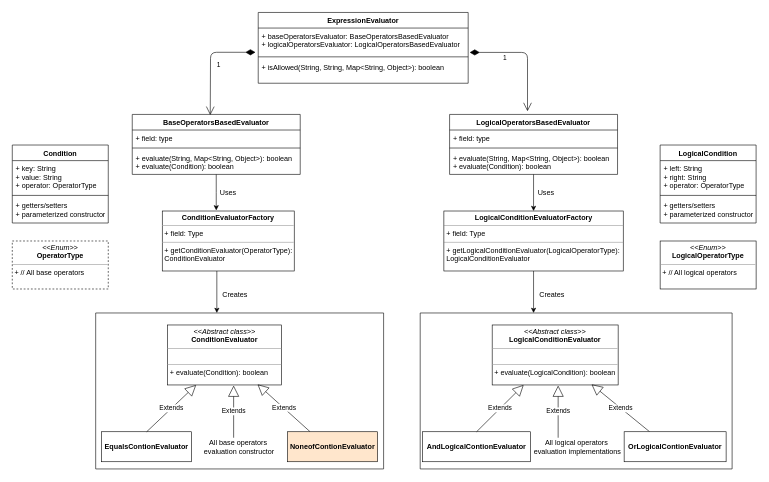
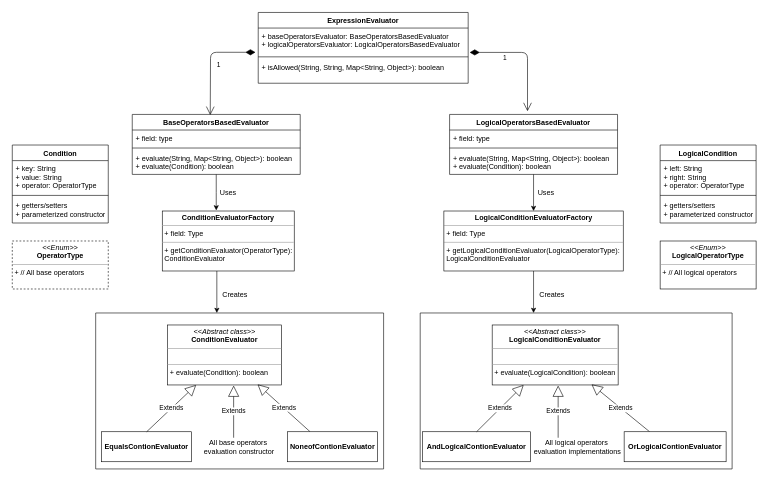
  <mxCell id="0" />
  <mxCell id="1" parent="0" />
  <mxCell id="2" value="ExpressionEvaluator" style="swimlane;fontStyle=1;align=center;verticalAlign=top;childLayout=stackLayout;horizontal=1;startSize=26;horizontalStack=0;resizeParent=1;resizeParentMax=0;resizeLast=0;collapsible=1;marginBottom=0;" vertex="1" parent="1"><mxGeometry x="430" y="20" width="350" height="118" as="geometry" /></mxCell>
  <mxCell id="3" value="+ baseOperatorsEvaluator: BaseOperatorsBasedEvaluator&#10;+ logicalOperatorsEvaluator: LogicalOperatorsBasedEvaluator" style="text;strokeColor=none;fillColor=none;align=left;verticalAlign=top;spacingLeft=4;spacingRight=4;overflow=hidden;rotatable=0;points=[[0,0.5],[1,0.5]];portConstraint=eastwest;" vertex="1" parent="2"><mxGeometry y="26" width="350" height="44" as="geometry" /></mxCell>
  <mxCell id="4" value="" style="line;strokeWidth=1;fillColor=none;align=left;verticalAlign=middle;spacingTop=-1;spacingLeft=3;spacingRight=3;rotatable=0;labelPosition=right;points=[];portConstraint=eastwest;" vertex="1" parent="2"><mxGeometry y="70" width="350" height="8" as="geometry" /></mxCell>
  <mxCell id="5" value="+ isAllowed(String, String, Map&lt;String, Object&gt;): boolean" style="text;strokeColor=none;fillColor=none;align=left;verticalAlign=top;spacingLeft=4;spacingRight=4;overflow=hidden;rotatable=0;points=[[0,0.5],[1,0.5]];portConstraint=eastwest;" vertex="1" parent="2"><mxGeometry y="78" width="350" height="40" as="geometry" /></mxCell>
  <mxCell id="6" style="edgeStyle=orthogonalEdgeStyle;rounded=0;orthogonalLoop=1;jettySize=auto;html=1;" edge="1" parent="1" source="7"><mxGeometry relative="1" as="geometry"><mxPoint x="360" y="350" as="targetPoint" /></mxGeometry></mxCell>
  <mxCell id="7" value="BaseOperatorsBasedEvaluator" style="swimlane;fontStyle=1;align=center;verticalAlign=top;childLayout=stackLayout;horizontal=1;startSize=26;horizontalStack=0;resizeParent=1;resizeParentMax=0;resizeLast=0;collapsible=1;marginBottom=0;" vertex="1" parent="1"><mxGeometry x="220" y="190" width="280" height="100" as="geometry" /></mxCell>
  <mxCell id="8" value="+ field: type" style="text;strokeColor=none;fillColor=none;align=left;verticalAlign=top;spacingLeft=4;spacingRight=4;overflow=hidden;rotatable=0;points=[[0,0.5],[1,0.5]];portConstraint=eastwest;" vertex="1" parent="7"><mxGeometry y="26" width="280" height="26" as="geometry" /></mxCell>
  <mxCell id="9" value="" style="line;strokeWidth=1;fillColor=none;align=left;verticalAlign=middle;spacingTop=-1;spacingLeft=3;spacingRight=3;rotatable=0;labelPosition=right;points=[];portConstraint=eastwest;" vertex="1" parent="7"><mxGeometry y="52" width="280" height="8" as="geometry" /></mxCell>
  <mxCell id="10" value="+ evaluate(String, Map&lt;String, Object&gt;): boolean&#10;+ evaluate(Condition): boolean" style="text;strokeColor=none;fillColor=none;align=left;verticalAlign=top;spacingLeft=4;spacingRight=4;overflow=hidden;rotatable=0;points=[[0,0.5],[1,0.5]];portConstraint=eastwest;" vertex="1" parent="7"><mxGeometry y="60" width="280" height="40" as="geometry" /></mxCell>
  <mxCell id="11" style="edgeStyle=orthogonalEdgeStyle;rounded=0;orthogonalLoop=1;jettySize=auto;html=1;entryX=0.5;entryY=0;entryDx=0;entryDy=0;" edge="1" parent="1" source="12" target="46"><mxGeometry relative="1" as="geometry" /></mxCell>
  <mxCell id="12" value="LogicalOperatorsBasedEvaluator" style="swimlane;fontStyle=1;align=center;verticalAlign=top;childLayout=stackLayout;horizontal=1;startSize=26;horizontalStack=0;resizeParent=1;resizeParentMax=0;resizeLast=0;collapsible=1;marginBottom=0;" vertex="1" parent="1"><mxGeometry x="749" y="190" width="280" height="100" as="geometry" /></mxCell>
  <mxCell id="13" value="+ field: type" style="text;strokeColor=none;fillColor=none;align=left;verticalAlign=top;spacingLeft=4;spacingRight=4;overflow=hidden;rotatable=0;points=[[0,0.5],[1,0.5]];portConstraint=eastwest;" vertex="1" parent="12"><mxGeometry y="26" width="280" height="26" as="geometry" /></mxCell>
  <mxCell id="14" value="" style="line;strokeWidth=1;fillColor=none;align=left;verticalAlign=middle;spacingTop=-1;spacingLeft=3;spacingRight=3;rotatable=0;labelPosition=right;points=[];portConstraint=eastwest;" vertex="1" parent="12"><mxGeometry y="52" width="280" height="8" as="geometry" /></mxCell>
  <mxCell id="15" value="+ evaluate(String, Map&lt;String, Object&gt;): boolean&#10;+ evaluate(Condition): boolean" style="text;strokeColor=none;fillColor=none;align=left;verticalAlign=top;spacingLeft=4;spacingRight=4;overflow=hidden;rotatable=0;points=[[0,0.5],[1,0.5]];portConstraint=eastwest;" vertex="1" parent="12"><mxGeometry y="60" width="280" height="40" as="geometry" /></mxCell>
  <mxCell id="16" value="" style="endArrow=open;html=1;endSize=12;startArrow=diamondThin;startSize=14;startFill=1;edgeStyle=orthogonalEdgeStyle;align=left;verticalAlign=bottom;exitX=-0.013;exitY=0.918;exitDx=0;exitDy=0;exitPerimeter=0;" edge="1" parent="1" source="3"><mxGeometry x="-0.401" y="-37" relative="1" as="geometry"><mxPoint x="430" y="68" as="sourcePoint" /><mxPoint x="350" y="191" as="targetPoint" /><mxPoint as="offset" /></mxGeometry></mxCell>
  <mxCell id="17" value="1" style="edgeLabel;html=1;align=center;verticalAlign=middle;resizable=0;points=[];" vertex="1" connectable="0" parent="16"><mxGeometry x="-0.414" y="20" relative="1" as="geometry"><mxPoint x="-9" y="1.2" as="offset" /></mxGeometry></mxCell>
  <mxCell id="18" value="" style="endArrow=open;html=1;endSize=12;startArrow=diamondThin;startSize=14;startFill=1;edgeStyle=orthogonalEdgeStyle;align=left;verticalAlign=bottom;exitX=1.007;exitY=0.923;exitDx=0;exitDy=0;exitPerimeter=0;entryX=0.464;entryY=-0.053;entryDx=0;entryDy=0;entryPerimeter=0;" edge="1" parent="1" source="3" target="12"><mxGeometry x="-0.401" y="-37" relative="1" as="geometry"><mxPoint x="560" y="71.796" as="sourcePoint" /><mxPoint x="670" y="53" as="targetPoint" /><mxPoint as="offset" /></mxGeometry></mxCell>
  <mxCell id="19" value="1" style="edgeLabel;html=1;align=center;verticalAlign=middle;resizable=0;points=[];" vertex="1" connectable="0" parent="18"><mxGeometry x="-0.34" y="-2" relative="1" as="geometry"><mxPoint x="-6.38" y="5.4" as="offset" /></mxGeometry></mxCell>
  <mxCell id="20" value="&lt;p style=&quot;margin: 0px ; margin-top: 4px ; text-align: center&quot;&gt;&lt;i&gt;&amp;lt;&amp;lt;Enum&amp;gt;&amp;gt;&lt;/i&gt;&lt;br&gt;&lt;b&gt;OperatorType&lt;/b&gt;&lt;/p&gt;&lt;hr size=&quot;1&quot;&gt;&lt;p style=&quot;margin: 0px ; margin-left: 4px&quot;&gt;+ // All base operators&lt;/p&gt;" style="verticalAlign=top;align=left;overflow=fill;fontSize=12;fontFamily=Helvetica;html=1;dashed=1;" vertex="1" parent="1"><mxGeometry x="20" y="401" width="160" height="80" as="geometry" /></mxCell>
  <mxCell id="21" value="&lt;p style=&quot;margin: 0px ; margin-top: 4px ; text-align: center&quot;&gt;&lt;i&gt;&amp;lt;&amp;lt;Abstract class&amp;gt;&amp;gt;&lt;/i&gt;&lt;br&gt;&lt;b&gt;ConditionEvaluator&lt;/b&gt;&lt;/p&gt;&lt;hr size=&quot;1&quot;&gt;&lt;p style=&quot;margin: 0px ; margin-left: 4px&quot;&gt;&lt;br&gt;&lt;/p&gt;&lt;hr size=&quot;1&quot;&gt;&lt;p style=&quot;margin: 0px ; margin-left: 4px&quot;&gt;+ evaluate(Condition): boolean&lt;/p&gt;" style="verticalAlign=top;align=left;overflow=fill;fontSize=12;fontFamily=Helvetica;html=1;" vertex="1" parent="1"><mxGeometry x="279" y="541" width="190" height="100" as="geometry" /></mxCell>
  <mxCell id="22" value="All base operators&amp;nbsp;&lt;br&gt;evaluation constructor" style="text;html=1;align=center;verticalAlign=middle;resizable=0;points=[];autosize=1;" vertex="1" parent="1"><mxGeometry x="318" y="729" width="160" height="30" as="geometry" /></mxCell>
  <mxCell id="23" value="Extends" style="endArrow=block;endSize=16;endFill=0;html=1;exitX=0.25;exitY=0;exitDx=0;exitDy=0;entryX=0.789;entryY=0.99;entryDx=0;entryDy=0;entryPerimeter=0;" edge="1" parent="1" source="26" target="21"><mxGeometry width="160" relative="1" as="geometry"><mxPoint x="515.4" y="699.194" as="sourcePoint" /><mxPoint x="649" y="661" as="targetPoint" /></mxGeometry></mxCell>
  <mxCell id="24" value="Extends" style="endArrow=block;endSize=16;endFill=0;html=1;" edge="1" parent="1"><mxGeometry width="160" relative="1" as="geometry"><mxPoint x="389" y="729" as="sourcePoint" /><mxPoint x="389" y="642" as="targetPoint" /></mxGeometry></mxCell>
  <mxCell id="25" value="&lt;p style=&quot;margin: 0px ; margin-top: 4px ; text-align: center&quot;&gt;&lt;br&gt;&lt;b&gt;EqualsContionEvaluator&lt;/b&gt;&lt;/p&gt;" style="verticalAlign=top;align=left;overflow=fill;fontSize=12;fontFamily=Helvetica;html=1;" vertex="1" parent="1"><mxGeometry x="169" y="719" width="150" height="50" as="geometry" /></mxCell>
- <mxCell id="26" value="&lt;p style=&quot;margin: 0px ; margin-top: 4px ; text-align: center&quot;&gt;&lt;br&gt;&lt;b&gt;NoneofContionEvaluator&lt;/b&gt;&lt;/p&gt;" style="verticalAlign=top;align=left;overflow=fill;fontSize=12;fontFamily=Helvetica;html=1;fillColor=#ffe6cc;" vertex="1" parent="1"><mxGeometry x="479" y="719" width="150" height="50" as="geometry" /></mxCell>
+ <mxCell id="26" value="&lt;p style=&quot;margin: 0px ; margin-top: 4px ; text-align: center&quot;&gt;&lt;br&gt;&lt;b&gt;NoneofContionEvaluator&lt;/b&gt;&lt;/p&gt;" style="verticalAlign=top;align=left;overflow=fill;fontSize=12;fontFamily=Helvetica;html=1;" vertex="1" parent="1"><mxGeometry x="479" y="719" width="150" height="50" as="geometry" /></mxCell>
  <mxCell id="27" value="Extends" style="endArrow=block;endSize=16;endFill=0;html=1;entryX=0.25;entryY=1;entryDx=0;entryDy=0;exitX=0.5;exitY=0;exitDx=0;exitDy=0;" edge="1" parent="1" source="25" target="21"><mxGeometry width="160" relative="1" as="geometry"><mxPoint x="219" y="721" as="sourcePoint" /><mxPoint x="379" y="721" as="targetPoint" /></mxGeometry></mxCell>
  <mxCell id="28" style="edgeStyle=orthogonalEdgeStyle;rounded=0;orthogonalLoop=1;jettySize=auto;html=1;" edge="1" parent="1"><mxGeometry relative="1" as="geometry"><mxPoint x="361" y="521" as="targetPoint" /><mxPoint x="361" y="451" as="sourcePoint" /></mxGeometry></mxCell>
  <mxCell id="29" value="&lt;p style=&quot;margin: 0px ; margin-top: 4px ; text-align: center&quot;&gt;&lt;b&gt;ConditionEvaluatorFactory&lt;/b&gt;&lt;/p&gt;&lt;hr size=&quot;1&quot;&gt;&lt;p style=&quot;margin: 0px ; margin-left: 4px&quot;&gt;+ field: Type&lt;/p&gt;&lt;hr size=&quot;1&quot;&gt;&lt;p style=&quot;margin: 0px ; margin-left: 4px&quot;&gt;+ getConditionEvaluator(OperatorType):&amp;nbsp;&lt;/p&gt;&lt;p style=&quot;margin: 0px ; margin-left: 4px&quot;&gt;ConditionEvaluator&lt;/p&gt;" style="verticalAlign=top;align=left;overflow=fill;fontSize=12;fontFamily=Helvetica;html=1;" vertex="1" parent="1"><mxGeometry x="270" y="351" width="220" height="100" as="geometry" /></mxCell>
  <mxCell id="30" value="" style="endArrow=none;html=1;" edge="1" parent="1"><mxGeometry width="50" height="50" relative="1" as="geometry"><mxPoint x="639" y="781" as="sourcePoint" /><mxPoint x="639" y="521" as="targetPoint" /></mxGeometry></mxCell>
  <mxCell id="31" value="" style="endArrow=none;html=1;" edge="1" parent="1"><mxGeometry width="50" height="50" relative="1" as="geometry"><mxPoint x="159" y="781" as="sourcePoint" /><mxPoint x="159" y="521" as="targetPoint" /></mxGeometry></mxCell>
  <mxCell id="32" value="" style="endArrow=none;html=1;" edge="1" parent="1"><mxGeometry width="50" height="50" relative="1" as="geometry"><mxPoint x="639" y="521" as="sourcePoint" /><mxPoint x="159" y="521" as="targetPoint" /></mxGeometry></mxCell>
  <mxCell id="33" value="" style="endArrow=none;html=1;" edge="1" parent="1"><mxGeometry width="50" height="50" relative="1" as="geometry"><mxPoint x="639" y="781" as="sourcePoint" /><mxPoint x="159" y="781" as="targetPoint" /></mxGeometry></mxCell>
  <mxCell id="34" value="Creates" style="text;html=1;align=center;verticalAlign=middle;resizable=0;points=[];autosize=1;" vertex="1" parent="1"><mxGeometry x="361" y="481" width="60" height="20" as="geometry" /></mxCell>
  <mxCell id="35" value="Uses" style="text;html=1;strokeColor=none;fillColor=none;align=center;verticalAlign=middle;whiteSpace=wrap;rounded=0;" vertex="1" parent="1"><mxGeometry x="360" y="311" width="40" height="20" as="geometry" /></mxCell>
  <mxCell id="36" value="&lt;p style=&quot;margin: 0px ; margin-top: 4px ; text-align: center&quot;&gt;&lt;i&gt;&amp;lt;&amp;lt;Enum&amp;gt;&amp;gt;&lt;/i&gt;&lt;br&gt;&lt;b&gt;LogicalOperatorType&lt;/b&gt;&lt;/p&gt;&lt;hr size=&quot;1&quot;&gt;&lt;p style=&quot;margin: 0px ; margin-left: 4px&quot;&gt;+ // All logical operators&lt;/p&gt;" style="verticalAlign=top;align=left;overflow=fill;fontSize=12;fontFamily=Helvetica;html=1;" vertex="1" parent="1"><mxGeometry x="1100" y="401" width="160" height="80" as="geometry" /></mxCell>
  <mxCell id="37" value="Condition" style="swimlane;fontStyle=1;align=center;verticalAlign=top;childLayout=stackLayout;horizontal=1;startSize=26;horizontalStack=0;resizeParent=1;resizeParentMax=0;resizeLast=0;collapsible=1;marginBottom=0;" vertex="1" parent="1"><mxGeometry x="20" y="241" width="160" height="130" as="geometry" /></mxCell>
  <mxCell id="38" value="+ key: String&#10;+ value: String&#10;+ operator: OperatorType" style="text;strokeColor=none;fillColor=none;align=left;verticalAlign=top;spacingLeft=4;spacingRight=4;overflow=hidden;rotatable=0;points=[[0,0.5],[1,0.5]];portConstraint=eastwest;" vertex="1" parent="37"><mxGeometry y="26" width="160" height="54" as="geometry" /></mxCell>
  <mxCell id="39" value="" style="line;strokeWidth=1;fillColor=none;align=left;verticalAlign=middle;spacingTop=-1;spacingLeft=3;spacingRight=3;rotatable=0;labelPosition=right;points=[];portConstraint=eastwest;" vertex="1" parent="37"><mxGeometry y="80" width="160" height="8" as="geometry" /></mxCell>
  <mxCell id="40" value="+ getters/setters&#10;+ parameterized constructor" style="text;strokeColor=none;fillColor=none;align=left;verticalAlign=top;spacingLeft=4;spacingRight=4;overflow=hidden;rotatable=0;points=[[0,0.5],[1,0.5]];portConstraint=eastwest;" vertex="1" parent="37"><mxGeometry y="88" width="160" height="42" as="geometry" /></mxCell>
  <mxCell id="41" value="LogicalCondition" style="swimlane;fontStyle=1;align=center;verticalAlign=top;childLayout=stackLayout;horizontal=1;startSize=26;horizontalStack=0;resizeParent=1;resizeParentMax=0;resizeLast=0;collapsible=1;marginBottom=0;" vertex="1" parent="1"><mxGeometry x="1100" y="241" width="160" height="130" as="geometry" /></mxCell>
  <mxCell id="42" value="+ left: String&#10;+ right: String&#10;+ operator: OperatorType" style="text;strokeColor=none;fillColor=none;align=left;verticalAlign=top;spacingLeft=4;spacingRight=4;overflow=hidden;rotatable=0;points=[[0,0.5],[1,0.5]];portConstraint=eastwest;" vertex="1" parent="41"><mxGeometry y="26" width="160" height="54" as="geometry" /></mxCell>
  <mxCell id="43" value="" style="line;strokeWidth=1;fillColor=none;align=left;verticalAlign=middle;spacingTop=-1;spacingLeft=3;spacingRight=3;rotatable=0;labelPosition=right;points=[];portConstraint=eastwest;" vertex="1" parent="41"><mxGeometry y="80" width="160" height="8" as="geometry" /></mxCell>
  <mxCell id="44" value="+ getters/setters&#10;+ parameterized constructor" style="text;strokeColor=none;fillColor=none;align=left;verticalAlign=top;spacingLeft=4;spacingRight=4;overflow=hidden;rotatable=0;points=[[0,0.5],[1,0.5]];portConstraint=eastwest;" vertex="1" parent="41"><mxGeometry y="88" width="160" height="42" as="geometry" /></mxCell>
  <mxCell id="45" style="edgeStyle=orthogonalEdgeStyle;rounded=0;orthogonalLoop=1;jettySize=auto;html=1;" edge="1" parent="1" source="46"><mxGeometry relative="1" as="geometry"><mxPoint x="889" y="521" as="targetPoint" /></mxGeometry></mxCell>
  <mxCell id="46" value="&lt;p style=&quot;margin: 0px ; margin-top: 4px ; text-align: center&quot;&gt;&lt;b&gt;LogicalConditionEvaluatorFactory&lt;/b&gt;&lt;/p&gt;&lt;hr size=&quot;1&quot;&gt;&lt;p style=&quot;margin: 0px ; margin-left: 4px&quot;&gt;+ field: Type&lt;/p&gt;&lt;hr size=&quot;1&quot;&gt;&lt;p style=&quot;margin: 0px ; margin-left: 4px&quot;&gt;+ getLogicalConditionEvaluator(LogicalOperatorType):&amp;nbsp;&lt;/p&gt;&lt;p style=&quot;margin: 0px ; margin-left: 4px&quot;&gt;LogicalConditionEvaluator&lt;/p&gt;" style="verticalAlign=top;align=left;overflow=fill;fontSize=12;fontFamily=Helvetica;html=1;" vertex="1" parent="1"><mxGeometry x="739.5" y="351" width="299" height="100" as="geometry" /></mxCell>
  <mxCell id="47" value="Uses" style="text;html=1;strokeColor=none;fillColor=none;align=center;verticalAlign=middle;whiteSpace=wrap;rounded=0;" vertex="1" parent="1"><mxGeometry x="890" y="311" width="40" height="20" as="geometry" /></mxCell>
  <mxCell id="48" value="&lt;p style=&quot;margin: 0px ; margin-top: 4px ; text-align: center&quot;&gt;&lt;i&gt;&amp;lt;&amp;lt;Abstract class&amp;gt;&amp;gt;&lt;/i&gt;&lt;br&gt;&lt;b&gt;LogicalConditionEvaluator&lt;/b&gt;&lt;/p&gt;&lt;hr size=&quot;1&quot;&gt;&lt;p style=&quot;margin: 0px ; margin-left: 4px&quot;&gt;&lt;br&gt;&lt;/p&gt;&lt;hr size=&quot;1&quot;&gt;&lt;p style=&quot;margin: 0px ; margin-left: 4px&quot;&gt;+ evaluate(LogicalCondition): boolean&lt;/p&gt;" style="verticalAlign=top;align=left;overflow=fill;fontSize=12;fontFamily=Helvetica;html=1;" vertex="1" parent="1"><mxGeometry x="820" y="541" width="210" height="100" as="geometry" /></mxCell>
  <mxCell id="49" value="All logical operators&amp;nbsp;&lt;br&gt;evaluation implementations" style="text;html=1;align=center;verticalAlign=middle;resizable=0;points=[];autosize=1;" vertex="1" parent="1"><mxGeometry x="882" y="729" width="160" height="30" as="geometry" /></mxCell>
  <mxCell id="50" value="Extends" style="endArrow=block;endSize=16;endFill=0;html=1;exitX=0.25;exitY=0;exitDx=0;exitDy=0;entryX=0.789;entryY=0.99;entryDx=0;entryDy=0;entryPerimeter=0;" edge="1" parent="1" source="53" target="48"><mxGeometry width="160" relative="1" as="geometry"><mxPoint x="1056.4" y="699.194" as="sourcePoint" /><mxPoint x="1190" y="661" as="targetPoint" /></mxGeometry></mxCell>
  <mxCell id="51" value="Extends" style="endArrow=block;endSize=16;endFill=0;html=1;" edge="1" parent="1"><mxGeometry width="160" relative="1" as="geometry"><mxPoint x="930" y="729" as="sourcePoint" /><mxPoint x="930" y="642" as="targetPoint" /></mxGeometry></mxCell>
  <mxCell id="52" value="&lt;p style=&quot;margin: 0px ; margin-top: 4px ; text-align: center&quot;&gt;&lt;br&gt;&lt;b&gt;AndLogicalContionEvaluator&lt;/b&gt;&lt;/p&gt;" style="verticalAlign=top;align=left;overflow=fill;fontSize=12;fontFamily=Helvetica;html=1;" vertex="1" parent="1"><mxGeometry x="704" y="719" width="180" height="50" as="geometry" /></mxCell>
  <mxCell id="53" value="&lt;p style=&quot;margin: 0px ; margin-top: 4px ; text-align: center&quot;&gt;&lt;br&gt;&lt;b&gt;OrLogicalContionEvaluator&lt;/b&gt;&lt;/p&gt;" style="verticalAlign=top;align=left;overflow=fill;fontSize=12;fontFamily=Helvetica;html=1;" vertex="1" parent="1"><mxGeometry x="1040" y="719" width="170" height="50" as="geometry" /></mxCell>
  <mxCell id="54" value="Extends" style="endArrow=block;endSize=16;endFill=0;html=1;entryX=0.25;entryY=1;entryDx=0;entryDy=0;exitX=0.5;exitY=0;exitDx=0;exitDy=0;" edge="1" parent="1" source="52" target="48"><mxGeometry width="160" relative="1" as="geometry"><mxPoint x="760" y="721" as="sourcePoint" /><mxPoint x="920" y="721" as="targetPoint" /></mxGeometry></mxCell>
  <mxCell id="55" value="" style="endArrow=none;html=1;" edge="1" parent="1"><mxGeometry width="50" height="50" relative="1" as="geometry"><mxPoint x="1220" y="781" as="sourcePoint" /><mxPoint x="1220" y="521" as="targetPoint" /></mxGeometry></mxCell>
  <mxCell id="56" value="" style="endArrow=none;html=1;" edge="1" parent="1"><mxGeometry width="50" height="50" relative="1" as="geometry"><mxPoint x="700" y="781" as="sourcePoint" /><mxPoint x="700" y="521" as="targetPoint" /></mxGeometry></mxCell>
  <mxCell id="57" value="" style="endArrow=none;html=1;" edge="1" parent="1"><mxGeometry width="50" height="50" relative="1" as="geometry"><mxPoint x="1220" y="521" as="sourcePoint" /><mxPoint x="700" y="521" as="targetPoint" /></mxGeometry></mxCell>
  <mxCell id="58" value="" style="endArrow=none;html=1;" edge="1" parent="1"><mxGeometry width="50" height="50" relative="1" as="geometry"><mxPoint x="1220" y="781" as="sourcePoint" /><mxPoint x="700" y="781" as="targetPoint" /></mxGeometry></mxCell>
  <mxCell id="59" value="Creates" style="text;html=1;strokeColor=none;fillColor=none;align=center;verticalAlign=middle;whiteSpace=wrap;rounded=0;" vertex="1" parent="1"><mxGeometry x="900" y="481" width="40" height="20" as="geometry" /></mxCell>
